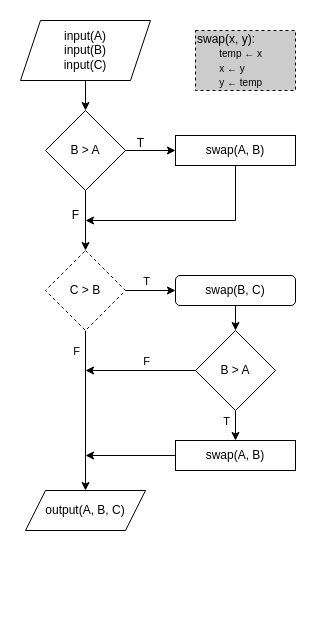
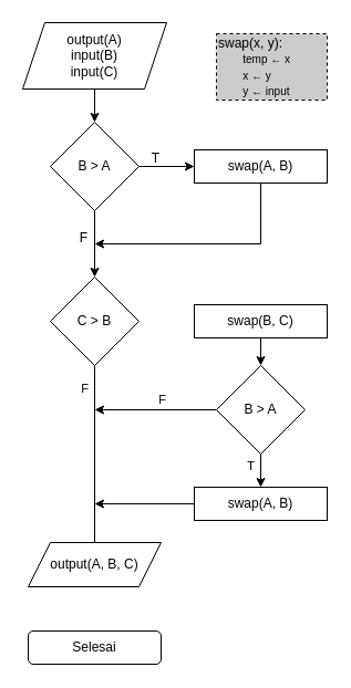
  <mxCell id="0" />
  <mxCell id="1" parent="0" />
  <mxCell id="2" style="edgeStyle=orthogonalEdgeStyle;rounded=0;orthogonalLoop=1;jettySize=auto;html=1;entryX=0.5;entryY=0;entryDx=0;entryDy=0;" parent="1" source="3" target="5" edge="1"><mxGeometry relative="1" as="geometry" /></mxCell>
- <mxCell id="3" value="input(A)&lt;div&gt;input(B)&lt;/div&gt;&lt;div&gt;input(C)&lt;/div&gt;" style="shape=parallelogram;perimeter=parallelogramPerimeter;whiteSpace=wrap;html=1;fixedSize=1;" parent="1" vertex="1"><mxGeometry x="20" y="20" width="130" height="60" as="geometry" /></mxCell>
+ <mxCell id="3" value="output(A)&lt;div&gt;input(B)&lt;/div&gt;&lt;div&gt;input(C)&lt;/div&gt;" style="shape=parallelogram;perimeter=parallelogramPerimeter;whiteSpace=wrap;html=1;fixedSize=1;" parent="1" vertex="1"><mxGeometry x="20" y="20" width="130" height="60" as="geometry" /></mxCell>
  <mxCell id="4" style="edgeStyle=orthogonalEdgeStyle;rounded=0;orthogonalLoop=1;jettySize=auto;html=1;entryX=0;entryY=0.5;entryDx=0;entryDy=0;" parent="1" source="5" target="15" edge="1"><mxGeometry relative="1" as="geometry" /></mxCell>
  <mxCell id="5" value="B &amp;gt; A" style="rhombus;whiteSpace=wrap;html=1;" parent="1" vertex="1"><mxGeometry x="45" y="110" width="80" height="80" as="geometry" /></mxCell>
  <mxCell id="6" style="edgeStyle=orthogonalEdgeStyle;rounded=0;orthogonalLoop=1;jettySize=auto;html=1;" parent="1" source="7" edge="1"><mxGeometry relative="1" as="geometry"><mxPoint x="85" y="455" as="targetPoint" /></mxGeometry></mxCell>
  <mxCell id="7" value="&lt;div&gt;swap(A, B)&lt;/div&gt;" style="rounded=0;whiteSpace=wrap;html=1;" parent="1" vertex="1"><mxGeometry x="175" y="440" width="120" height="30" as="geometry" /></mxCell>
- <mxCell id="8" style="edgeStyle=orthogonalEdgeStyle;rounded=0;orthogonalLoop=1;jettySize=auto;html=1;entryX=0;entryY=0.5;entryDx=0;entryDy=0;" parent="1" source="12" target="14" edge="1"><mxGeometry relative="1" as="geometry" /></mxCell>
- <mxCell id="9" value="T" style="edgeLabel;html=1;align=center;verticalAlign=middle;resizable=0;points=[];" parent="8" vertex="1" connectable="0"><mxGeometry relative="1" as="geometry"><mxPoint x="-5" y="-10" as="offset" /></mxGeometry></mxCell>
- <mxCell id="10" style="edgeStyle=orthogonalEdgeStyle;rounded=0;orthogonalLoop=1;jettySize=auto;html=1;entryX=0.5;entryY=0;entryDx=0;entryDy=0;" parent="1" source="12" target="25" edge="1"><mxGeometry relative="1" as="geometry" /></mxCell>
+ <mxCell id="10" style="edgeStyle=orthogonalEdgeStyle;rounded=0;orthogonalLoop=1;jettySize=auto;html=1;entryX=0.5;entryY=0;entryDx=0;entryDy=0;endArrow=none;" parent="1" source="12" target="25" edge="1"><mxGeometry relative="1" as="geometry" /></mxCell>
  <mxCell id="11" value="F" style="edgeLabel;html=1;align=center;verticalAlign=middle;resizable=0;points=[];" parent="10" vertex="1" connectable="0"><mxGeometry x="-0.755" y="-1" relative="1" as="geometry"><mxPoint x="-9" as="offset" /></mxGeometry></mxCell>
- <mxCell id="12" value="C &amp;gt; B" style="rhombus;whiteSpace=wrap;html=1;dashed=1;" parent="1" vertex="1"><mxGeometry x="45" y="250" width="80" height="80" as="geometry" /></mxCell>
+ <mxCell id="12" value="C &amp;gt; B" style="rhombus;whiteSpace=wrap;html=1;" parent="1" vertex="1"><mxGeometry x="45" y="250" width="80" height="80" as="geometry" /></mxCell>
  <mxCell id="13" style="edgeStyle=orthogonalEdgeStyle;rounded=0;orthogonalLoop=1;jettySize=auto;html=1;entryX=0.5;entryY=0;entryDx=0;entryDy=0;" parent="1" source="14" target="20" edge="1"><mxGeometry relative="1" as="geometry" /></mxCell>
- <mxCell id="14" value="swap(B, C)" style="whiteSpace=wrap;html=1;rounded=1;" parent="1" vertex="1"><mxGeometry x="175" y="275" width="120" height="30" as="geometry" /></mxCell>
+ <mxCell id="14" value="swap(B, C)" style="rounded=0;whiteSpace=wrap;html=1;" parent="1" vertex="1"><mxGeometry x="175" y="275" width="120" height="30" as="geometry" /></mxCell>
  <mxCell id="15" value="&lt;div&gt;swap(A, B)&lt;/div&gt;" style="rounded=0;whiteSpace=wrap;html=1;" parent="1" vertex="1"><mxGeometry x="175" y="135" width="120" height="30" as="geometry" /></mxCell>
  <mxCell id="16" style="edgeStyle=orthogonalEdgeStyle;rounded=0;orthogonalLoop=1;jettySize=auto;html=1;exitX=0.5;exitY=1;exitDx=0;exitDy=0;entryX=0.5;entryY=0;entryDx=0;entryDy=0;" parent="1" source="20" target="7" edge="1"><mxGeometry relative="1" as="geometry" /></mxCell>
  <mxCell id="17" value="T" style="edgeLabel;html=1;align=center;verticalAlign=middle;resizable=0;points=[];" parent="16" vertex="1" connectable="0"><mxGeometry x="-0.114" y="-1" relative="1" as="geometry"><mxPoint x="-9" y="-3" as="offset" /></mxGeometry></mxCell>
  <mxCell id="18" style="edgeStyle=orthogonalEdgeStyle;rounded=0;orthogonalLoop=1;jettySize=auto;html=1;" parent="1" source="20" edge="1"><mxGeometry relative="1" as="geometry"><mxPoint x="85" y="370" as="targetPoint" /></mxGeometry></mxCell>
  <mxCell id="19" value="F" style="edgeLabel;html=1;align=center;verticalAlign=middle;resizable=0;points=[];" parent="18" vertex="1" connectable="0"><mxGeometry x="-0.121" y="-1" relative="1" as="geometry"><mxPoint x="-1" y="-9" as="offset" /></mxGeometry></mxCell>
  <mxCell id="20" value="B &amp;gt; A" style="rhombus;whiteSpace=wrap;html=1;" parent="1" vertex="1"><mxGeometry x="195" y="330" width="80" height="80" as="geometry" /></mxCell>
+ <mxCell id="21" value="Selesai" style="rounded=1;whiteSpace=wrap;html=1;" parent="1" vertex="1"><mxGeometry x="25" y="570" width="120" height="30" as="geometry" /></mxCell>
  <mxCell id="22" value="" style="endArrow=none;html=1;rounded=0;entryX=0.5;entryY=1;entryDx=0;entryDy=0;" parent="1" target="15" edge="1"><mxGeometry width="50" height="50" relative="1" as="geometry"><mxPoint x="235" y="220" as="sourcePoint" /><mxPoint x="215" y="220" as="targetPoint" /></mxGeometry></mxCell>
  <mxCell id="23" value="" style="endArrow=classic;html=1;rounded=0;exitX=0.5;exitY=1;exitDx=0;exitDy=0;entryX=0.5;entryY=0;entryDx=0;entryDy=0;" parent="1" source="5" target="12" edge="1"><mxGeometry width="50" height="50" relative="1" as="geometry"><mxPoint x="115" y="240" as="sourcePoint" /><mxPoint x="165" y="190" as="targetPoint" /></mxGeometry></mxCell>
  <mxCell id="24" value="" style="endArrow=classic;html=1;rounded=0;" parent="1" edge="1"><mxGeometry width="50" height="50" relative="1" as="geometry"><mxPoint x="235" y="220" as="sourcePoint" /><mxPoint x="85" y="220" as="targetPoint" /></mxGeometry></mxCell>
  <mxCell id="25" value="output(A, B, C)" style="shape=parallelogram;perimeter=parallelogramPerimeter;whiteSpace=wrap;html=1;fixedSize=1;" parent="1" vertex="1"><mxGeometry x="25" y="490" width="120" height="40" as="geometry" /></mxCell>
  <mxCell id="26" value="T" style="text;html=1;align=center;verticalAlign=middle;resizable=0;points=[];autosize=1;strokeColor=none;fillColor=none;" parent="1" vertex="1"><mxGeometry x="125" y="128" width="30" height="30" as="geometry" /></mxCell>
  <mxCell id="27" value="F" style="text;html=1;align=center;verticalAlign=middle;resizable=0;points=[];autosize=1;strokeColor=none;fillColor=none;" parent="1" vertex="1"><mxGeometry x="60" y="200" width="30" height="30" as="geometry" /></mxCell>
- <mxCell id="28" value="swap(x, y):&lt;div&gt;&lt;font style=&quot;font-size: 10px;&quot;&gt;&lt;span style=&quot;white-space: pre;&quot;&gt;&#09;&lt;/span&gt;temp&amp;nbsp;← x&lt;/font&gt;&lt;/div&gt;&lt;div&gt;&lt;font style=&quot;font-size: 10px;&quot;&gt;&lt;span style=&quot;white-space: pre;&quot;&gt;&#09;&lt;/span&gt;x&amp;nbsp;← y&lt;/font&gt;&lt;/div&gt;&lt;div&gt;&lt;font style=&quot;font-size: 10px;&quot;&gt;&lt;span style=&quot;white-space: pre;&quot;&gt;&#09;&lt;/span&gt;y&amp;nbsp;← temp&lt;/font&gt;&lt;/div&gt;" style="rounded=0;whiteSpace=wrap;html=1;align=left;dashed=1;fillStyle=solid;fillColor=#CCCCCC;strokeWidth=1;" parent="1" vertex="1"><mxGeometry x="195" y="30" width="100" height="60" as="geometry" /></mxCell>
+ <mxCell id="28" value="swap(x, y):&lt;div&gt;&lt;font style=&quot;font-size: 10px;&quot;&gt;&lt;span style=&quot;white-space: pre;&quot;&gt;&#09;&lt;/span&gt;temp&amp;nbsp;← x&lt;/font&gt;&lt;/div&gt;&lt;div&gt;&lt;font style=&quot;font-size: 10px;&quot;&gt;&lt;span style=&quot;white-space: pre;&quot;&gt;&#09;&lt;/span&gt;x&amp;nbsp;← y&lt;/font&gt;&lt;/div&gt;&lt;div&gt;&lt;font style=&quot;font-size: 10px;&quot;&gt;&lt;span style=&quot;white-space: pre;&quot;&gt;&#09;&lt;/span&gt;y&amp;nbsp;← input&lt;/font&gt;&lt;/div&gt;" style="rounded=0;whiteSpace=wrap;html=1;align=left;dashed=1;fillStyle=solid;fillColor=#CCCCCC;strokeWidth=1;" parent="1" vertex="1"><mxGeometry x="195" y="30" width="100" height="60" as="geometry" /></mxCell>
